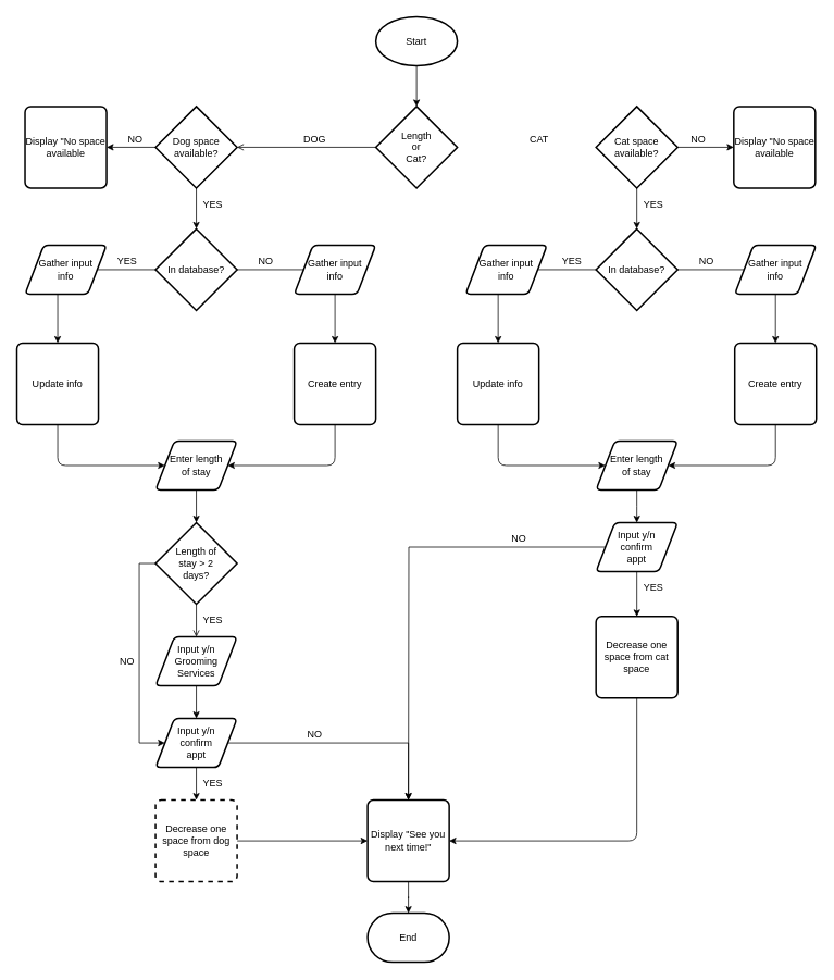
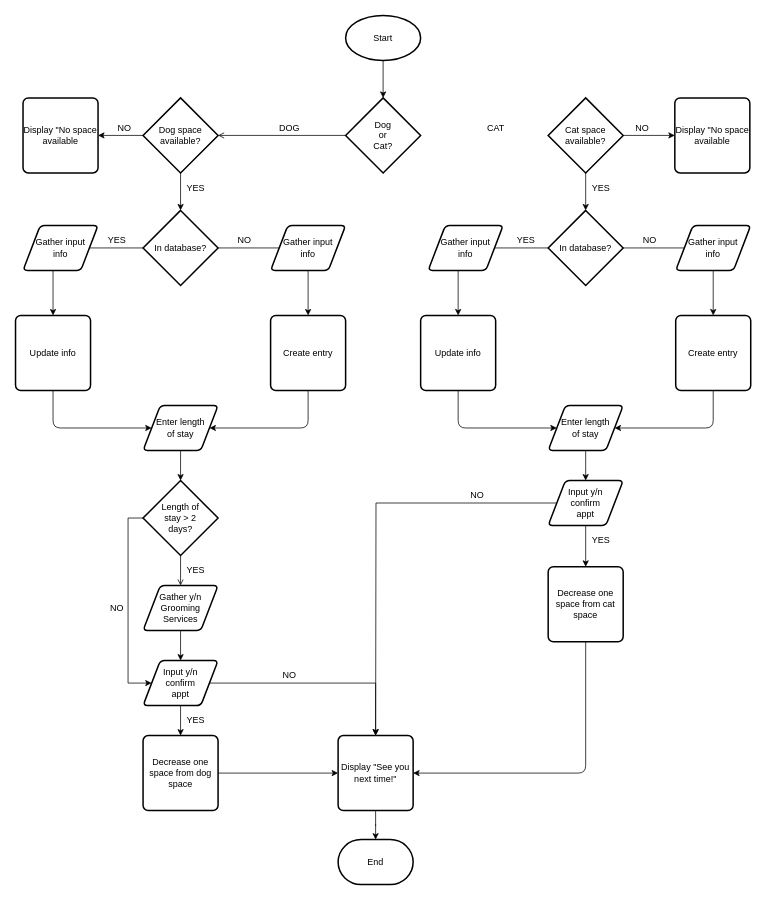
  <mxCell id="0" />
  <mxCell id="1" parent="0" />
  <mxCell id="2" value="Start" style="strokeWidth=2;html=1;shape=mxgraph.flowchart.start_1;whiteSpace=wrap;" vertex="1" parent="1"><mxGeometry x="460" y="20" width="100" height="60" as="geometry" /></mxCell>
- <mxCell id="3" value="Length&lt;br&gt;or&lt;br&gt;Cat?" style="strokeWidth=2;html=1;shape=mxgraph.flowchart.decision;whiteSpace=wrap;" vertex="1" parent="1"><mxGeometry x="460" y="130" width="100" height="100" as="geometry" /></mxCell>
+ <mxCell id="3" value="Dog&lt;br&gt;or&lt;br&gt;Cat?" style="strokeWidth=2;html=1;shape=mxgraph.flowchart.decision;whiteSpace=wrap;" vertex="1" parent="1"><mxGeometry x="460" y="130" width="100" height="100" as="geometry" /></mxCell>
  <mxCell id="4" value="" style="edgeStyle=orthogonalEdgeStyle;rounded=0;orthogonalLoop=1;jettySize=auto;html=1;" edge="1" parent="1" source="5" target="62"><mxGeometry relative="1" as="geometry" /></mxCell>
  <mxCell id="5" value="Dog space&lt;br&gt;available?" style="strokeWidth=2;html=1;shape=mxgraph.flowchart.decision;whiteSpace=wrap;" vertex="1" parent="1"><mxGeometry x="190" y="130" width="100" height="100" as="geometry" /></mxCell>
  <mxCell id="6" value="" style="edgeStyle=orthogonalEdgeStyle;rounded=0;orthogonalLoop=1;jettySize=auto;html=1;" edge="1" parent="1" source="7" target="63"><mxGeometry relative="1" as="geometry" /></mxCell>
  <mxCell id="7" value="Cat space&lt;br&gt;available?" style="strokeWidth=2;html=1;shape=mxgraph.flowchart.decision;whiteSpace=wrap;" vertex="1" parent="1"><mxGeometry x="730" y="130" width="100" height="100" as="geometry" /></mxCell>
  <mxCell id="8" value="In database?" style="strokeWidth=2;html=1;shape=mxgraph.flowchart.decision;whiteSpace=wrap;" vertex="1" parent="1"><mxGeometry x="190" y="280" width="100" height="100" as="geometry" /></mxCell>
  <mxCell id="9" value="Update info" style="rounded=1;whiteSpace=wrap;html=1;absoluteArcSize=1;arcSize=14;strokeWidth=2;" vertex="1" parent="1"><mxGeometry x="20" y="420" width="100" height="100" as="geometry" /></mxCell>
  <mxCell id="10" value="" style="endArrow=open;html=1;exitX=0;exitY=0.5;exitDx=0;exitDy=0;exitPerimeter=0;entryX=1;entryY=0.5;entryDx=0;entryDy=0;entryPerimeter=0;" edge="1" parent="1" source="3" target="5"><mxGeometry width="50" height="50" relative="1" as="geometry"><mxPoint x="290" y="600" as="sourcePoint" /><mxPoint x="340" y="550" as="targetPoint" /></mxGeometry></mxCell>
  <mxCell id="11" value="Create entry" style="rounded=1;whiteSpace=wrap;html=1;absoluteArcSize=1;arcSize=14;strokeWidth=2;" vertex="1" parent="1"><mxGeometry x="360" y="420" width="100" height="100" as="geometry" /></mxCell>
  <mxCell id="12" value="" style="endArrow=classic;html=1;exitX=0.5;exitY=1;exitDx=0;exitDy=0;exitPerimeter=0;" edge="1" parent="1" source="2" target="3"><mxGeometry width="50" height="50" relative="1" as="geometry"><mxPoint x="290" y="570" as="sourcePoint" /><mxPoint x="340" y="520" as="targetPoint" /></mxGeometry></mxCell>
  <mxCell id="13" value="" style="endArrow=classic;html=1;exitX=0;exitY=0.5;exitDx=0;exitDy=0;exitPerimeter=0;entryX=0.5;entryY=0;entryDx=0;entryDy=0;" edge="1" parent="1" source="8" target="9"><mxGeometry width="50" height="50" relative="1" as="geometry"><mxPoint x="20" y="660" as="sourcePoint" /><mxPoint x="385" y="410" as="targetPoint" /><Array as="points"><mxPoint x="70" y="330" /></Array></mxGeometry></mxCell>
  <mxCell id="14" value="" style="edgeStyle=orthogonalEdgeStyle;rounded=0;orthogonalLoop=1;jettySize=auto;html=1;" edge="1" parent="1" source="15" target="20"><mxGeometry relative="1" as="geometry" /></mxCell>
  <mxCell id="15" value="Enter length&lt;br&gt;of stay" style="shape=parallelogram;html=1;strokeWidth=2;perimeter=parallelogramPerimeter;whiteSpace=wrap;rounded=1;arcSize=12;size=0.23;" vertex="1" parent="1"><mxGeometry x="190" y="540" width="100" height="60" as="geometry" /></mxCell>
  <mxCell id="16" value="" style="endArrow=classic;html=1;exitX=0.5;exitY=1;exitDx=0;exitDy=0;entryX=0;entryY=0.5;entryDx=0;entryDy=0;" edge="1" parent="1" source="9" target="15"><mxGeometry width="50" height="50" relative="1" as="geometry"><mxPoint x="20" y="590" as="sourcePoint" /><mxPoint x="70" y="540" as="targetPoint" /><Array as="points"><mxPoint x="70" y="570" /></Array></mxGeometry></mxCell>
  <mxCell id="17" value="" style="endArrow=classic;html=1;exitX=0.5;exitY=1;exitDx=0;exitDy=0;entryX=1;entryY=0.5;entryDx=0;entryDy=0;" edge="1" parent="1" source="11" target="15"><mxGeometry width="50" height="50" relative="1" as="geometry"><mxPoint x="20" y="590" as="sourcePoint" /><mxPoint x="70" y="540" as="targetPoint" /><Array as="points"><mxPoint x="410" y="570" /></Array></mxGeometry></mxCell>
  <mxCell id="18" value="" style="edgeStyle=orthogonalEdgeStyle;rounded=0;orthogonalLoop=1;jettySize=auto;html=1;endArrow=open;" edge="1" parent="1" source="20" target="22"><mxGeometry relative="1" as="geometry" /></mxCell>
  <mxCell id="19" style="edgeStyle=orthogonalEdgeStyle;rounded=0;orthogonalLoop=1;jettySize=auto;html=1;entryX=0;entryY=0.5;entryDx=0;entryDy=0;exitX=0;exitY=0.5;exitDx=0;exitDy=0;exitPerimeter=0;" edge="1" parent="1" source="20" target="25"><mxGeometry relative="1" as="geometry"><mxPoint x="170" y="920" as="targetPoint" /><Array as="points"><mxPoint x="170" y="690" /><mxPoint x="170" y="910" /></Array></mxGeometry></mxCell>
  <mxCell id="20" value="Length of&lt;br&gt;stay &amp;gt; 2&lt;br&gt;days?" style="strokeWidth=2;html=1;shape=mxgraph.flowchart.decision;whiteSpace=wrap;" vertex="1" parent="1"><mxGeometry x="190" y="640" width="100" height="100" as="geometry" /></mxCell>
  <mxCell id="21" value="" style="edgeStyle=orthogonalEdgeStyle;rounded=0;orthogonalLoop=1;jettySize=auto;html=1;" edge="1" parent="1" source="22" target="25"><mxGeometry relative="1" as="geometry" /></mxCell>
- <mxCell id="22" value="Input y/n&lt;br&gt;Grooming&lt;br&gt;Services" style="shape=parallelogram;html=1;strokeWidth=2;perimeter=parallelogramPerimeter;whiteSpace=wrap;rounded=1;arcSize=12;size=0.23;" vertex="1" parent="1"><mxGeometry x="190" y="780" width="100" height="60" as="geometry" /></mxCell>
+ <mxCell id="22" value="Gather y/n&lt;br&gt;Grooming&lt;br&gt;Services" style="shape=parallelogram;html=1;strokeWidth=2;perimeter=parallelogramPerimeter;whiteSpace=wrap;rounded=1;arcSize=12;size=0.23;" vertex="1" parent="1"><mxGeometry x="190" y="780" width="100" height="60" as="geometry" /></mxCell>
  <mxCell id="23" value="" style="edgeStyle=orthogonalEdgeStyle;rounded=0;orthogonalLoop=1;jettySize=auto;html=1;" edge="1" parent="1" source="25" target="27"><mxGeometry relative="1" as="geometry" /></mxCell>
  <mxCell id="24" style="edgeStyle=orthogonalEdgeStyle;rounded=0;orthogonalLoop=1;jettySize=auto;html=1;entryX=0.5;entryY=0;entryDx=0;entryDy=0;" edge="1" parent="1" source="25" target="49"><mxGeometry relative="1" as="geometry" /></mxCell>
  <mxCell id="25" value="Input y/n&lt;br&gt;confirm&lt;br&gt;appt" style="shape=parallelogram;html=1;strokeWidth=2;perimeter=parallelogramPerimeter;whiteSpace=wrap;rounded=1;arcSize=12;size=0.23;" vertex="1" parent="1"><mxGeometry x="190" y="880" width="100" height="60" as="geometry" /></mxCell>
  <mxCell id="26" style="edgeStyle=orthogonalEdgeStyle;rounded=0;orthogonalLoop=1;jettySize=auto;html=1;" edge="1" parent="1" source="27" target="49"><mxGeometry relative="1" as="geometry" /></mxCell>
- <mxCell id="27" value="Decrease one space from dog space" style="rounded=1;whiteSpace=wrap;html=1;absoluteArcSize=1;arcSize=14;strokeWidth=2;dashed=1;" vertex="1" parent="1"><mxGeometry x="190" y="980" width="100" height="100" as="geometry" /></mxCell>
+ <mxCell id="27" value="Decrease one space from dog space" style="rounded=1;whiteSpace=wrap;html=1;absoluteArcSize=1;arcSize=14;strokeWidth=2;" vertex="1" parent="1"><mxGeometry x="190" y="980" width="100" height="100" as="geometry" /></mxCell>
  <mxCell id="28" value="" style="endArrow=classic;html=1;exitX=0.5;exitY=1;exitDx=0;exitDy=0;exitPerimeter=0;entryX=0.5;entryY=0;entryDx=0;entryDy=0;entryPerimeter=0;" edge="1" parent="1" source="5" target="8"><mxGeometry width="50" height="50" relative="1" as="geometry"><mxPoint x="20" y="1210" as="sourcePoint" /><mxPoint x="70" y="1160" as="targetPoint" /></mxGeometry></mxCell>
  <mxCell id="29" value="" style="endArrow=classic;html=1;exitX=0.5;exitY=1;exitDx=0;exitDy=0;exitPerimeter=0;" edge="1" parent="1" source="7"><mxGeometry width="50" height="50" relative="1" as="geometry"><mxPoint x="20" y="1210" as="sourcePoint" /><mxPoint x="780" y="280" as="targetPoint" /></mxGeometry></mxCell>
  <mxCell id="30" value="Gather input&lt;br&gt;info" style="shape=parallelogram;html=1;strokeWidth=2;perimeter=parallelogramPerimeter;whiteSpace=wrap;rounded=1;arcSize=12;size=0.23;" vertex="1" parent="1"><mxGeometry x="30" y="300" width="100" height="60" as="geometry" /></mxCell>
  <mxCell id="31" value="" style="endArrow=classic;html=1;entryX=0.5;entryY=0;entryDx=0;entryDy=0;exitX=1;exitY=0.5;exitDx=0;exitDy=0;exitPerimeter=0;" edge="1" parent="1" source="8" target="11"><mxGeometry width="50" height="50" relative="1" as="geometry"><mxPoint x="290" y="340" as="sourcePoint" /><mxPoint x="70" y="1060" as="targetPoint" /><Array as="points"><mxPoint x="410" y="330" /></Array></mxGeometry></mxCell>
  <mxCell id="32" value="Gather input&lt;br&gt;info" style="shape=parallelogram;html=1;strokeWidth=2;perimeter=parallelogramPerimeter;whiteSpace=wrap;rounded=1;arcSize=12;size=0.23;" vertex="1" parent="1"><mxGeometry x="360" y="300" width="100" height="60" as="geometry" /></mxCell>
  <mxCell id="33" value="In database?" style="strokeWidth=2;html=1;shape=mxgraph.flowchart.decision;whiteSpace=wrap;" vertex="1" parent="1"><mxGeometry x="730" y="280" width="100" height="100" as="geometry" /></mxCell>
  <mxCell id="34" value="Update info" style="rounded=1;whiteSpace=wrap;html=1;absoluteArcSize=1;arcSize=14;strokeWidth=2;" vertex="1" parent="1"><mxGeometry x="560" y="420" width="100" height="100" as="geometry" /></mxCell>
  <mxCell id="35" value="Create entry" style="rounded=1;whiteSpace=wrap;html=1;absoluteArcSize=1;arcSize=14;strokeWidth=2;" vertex="1" parent="1"><mxGeometry x="900" y="420" width="100" height="100" as="geometry" /></mxCell>
  <mxCell id="36" value="" style="endArrow=classic;html=1;exitX=0;exitY=0.5;exitDx=0;exitDy=0;exitPerimeter=0;entryX=0.5;entryY=0;entryDx=0;entryDy=0;" edge="1" parent="1" source="33" target="34"><mxGeometry width="50" height="50" relative="1" as="geometry"><mxPoint x="560" y="660" as="sourcePoint" /><mxPoint x="925" y="410" as="targetPoint" /><Array as="points"><mxPoint x="610" y="330" /></Array></mxGeometry></mxCell>
  <mxCell id="37" value="" style="edgeStyle=orthogonalEdgeStyle;rounded=0;orthogonalLoop=1;jettySize=auto;html=1;" edge="1" parent="1" source="38"><mxGeometry relative="1" as="geometry"><mxPoint x="780" y="640" as="targetPoint" /></mxGeometry></mxCell>
  <mxCell id="38" value="Enter length&lt;br&gt;of stay" style="shape=parallelogram;html=1;strokeWidth=2;perimeter=parallelogramPerimeter;whiteSpace=wrap;rounded=1;arcSize=12;size=0.23;" vertex="1" parent="1"><mxGeometry x="730" y="540" width="100" height="60" as="geometry" /></mxCell>
  <mxCell id="39" value="" style="endArrow=classic;html=1;exitX=0.5;exitY=1;exitDx=0;exitDy=0;entryX=0;entryY=0.5;entryDx=0;entryDy=0;" edge="1" parent="1" source="34" target="38"><mxGeometry width="50" height="50" relative="1" as="geometry"><mxPoint x="560" y="590" as="sourcePoint" /><mxPoint x="610" y="540" as="targetPoint" /><Array as="points"><mxPoint x="610" y="570" /></Array></mxGeometry></mxCell>
  <mxCell id="40" value="" style="endArrow=classic;html=1;exitX=0.5;exitY=1;exitDx=0;exitDy=0;entryX=1;entryY=0.5;entryDx=0;entryDy=0;" edge="1" parent="1" source="35" target="38"><mxGeometry width="50" height="50" relative="1" as="geometry"><mxPoint x="560" y="590" as="sourcePoint" /><mxPoint x="610" y="540" as="targetPoint" /><Array as="points"><mxPoint x="950" y="570" /></Array></mxGeometry></mxCell>
  <mxCell id="41" value="" style="edgeStyle=orthogonalEdgeStyle;rounded=0;orthogonalLoop=1;jettySize=auto;html=1;" edge="1" parent="1" source="43" target="44"><mxGeometry relative="1" as="geometry" /></mxCell>
  <mxCell id="42" style="edgeStyle=orthogonalEdgeStyle;rounded=0;orthogonalLoop=1;jettySize=auto;html=1;" edge="1" parent="1" source="43"><mxGeometry relative="1" as="geometry"><mxPoint x="500" y="980" as="targetPoint" /></mxGeometry></mxCell>
  <mxCell id="43" value="Input y/n&lt;br&gt;confirm&lt;br&gt;appt" style="shape=parallelogram;html=1;strokeWidth=2;perimeter=parallelogramPerimeter;whiteSpace=wrap;rounded=1;arcSize=12;size=0.23;" vertex="1" parent="1"><mxGeometry x="730" y="640" width="100" height="60" as="geometry" /></mxCell>
  <mxCell id="44" value="Decrease one space from cat space" style="rounded=1;whiteSpace=wrap;html=1;absoluteArcSize=1;arcSize=14;strokeWidth=2;" vertex="1" parent="1"><mxGeometry x="730" y="755" width="100" height="100" as="geometry" /></mxCell>
  <mxCell id="45" value="Gather input&lt;br&gt;info" style="shape=parallelogram;html=1;strokeWidth=2;perimeter=parallelogramPerimeter;whiteSpace=wrap;rounded=1;arcSize=12;size=0.23;" vertex="1" parent="1"><mxGeometry x="570" y="300" width="100" height="60" as="geometry" /></mxCell>
  <mxCell id="46" value="" style="endArrow=classic;html=1;entryX=0.5;entryY=0;entryDx=0;entryDy=0;exitX=1;exitY=0.5;exitDx=0;exitDy=0;exitPerimeter=0;" edge="1" parent="1" source="33" target="35"><mxGeometry width="50" height="50" relative="1" as="geometry"><mxPoint x="830" y="340" as="sourcePoint" /><mxPoint x="610" y="1060" as="targetPoint" /><Array as="points"><mxPoint x="950" y="330" /></Array></mxGeometry></mxCell>
  <mxCell id="47" value="Gather input&lt;br&gt;info" style="shape=parallelogram;html=1;strokeWidth=2;perimeter=parallelogramPerimeter;whiteSpace=wrap;rounded=1;arcSize=12;size=0.23;" vertex="1" parent="1"><mxGeometry x="900" y="300" width="100" height="60" as="geometry" /></mxCell>
  <mxCell id="48" value="" style="edgeStyle=orthogonalEdgeStyle;rounded=0;orthogonalLoop=1;jettySize=auto;html=1;" edge="1" parent="1" source="49" target="51"><mxGeometry relative="1" as="geometry" /></mxCell>
  <mxCell id="49" value="Display &quot;See you&lt;br&gt;next time!&quot;" style="rounded=1;whiteSpace=wrap;html=1;absoluteArcSize=1;arcSize=14;strokeWidth=2;" vertex="1" parent="1"><mxGeometry x="450" y="980" width="100" height="100" as="geometry" /></mxCell>
  <mxCell id="50" value="" style="endArrow=classic;html=1;exitX=0.5;exitY=1;exitDx=0;exitDy=0;entryX=1;entryY=0.5;entryDx=0;entryDy=0;" edge="1" parent="1" source="44" target="49"><mxGeometry width="50" height="50" relative="1" as="geometry"><mxPoint x="20" y="1150" as="sourcePoint" /><mxPoint x="70" y="1100" as="targetPoint" /><Array as="points"><mxPoint x="780" y="1030" /></Array></mxGeometry></mxCell>
  <mxCell id="51" value="End" style="strokeWidth=2;html=1;shape=mxgraph.flowchart.terminator;whiteSpace=wrap;" vertex="1" parent="1"><mxGeometry x="450" y="1118.65" width="100" height="60" as="geometry" /></mxCell>
  <mxCell id="52" value="YES" style="text;html=1;align=center;verticalAlign=middle;resizable=0;points=[];autosize=1;" vertex="1" parent="1"><mxGeometry x="240" y="950" width="40" height="20" as="geometry" /></mxCell>
  <mxCell id="53" value="YES" style="text;html=1;align=center;verticalAlign=middle;resizable=0;points=[];autosize=1;" vertex="1" parent="1"><mxGeometry x="240" y="750" width="40" height="20" as="geometry" /></mxCell>
  <mxCell id="54" value="NO" style="text;html=1;align=center;verticalAlign=middle;resizable=0;points=[];autosize=1;" vertex="1" parent="1"><mxGeometry x="140" y="800" width="30" height="20" as="geometry" /></mxCell>
  <mxCell id="55" value="NO" style="text;html=1;align=center;verticalAlign=middle;resizable=0;points=[];autosize=1;" vertex="1" parent="1"><mxGeometry x="370" y="890" width="30" height="20" as="geometry" /></mxCell>
  <mxCell id="56" value="NO" style="text;html=1;align=center;verticalAlign=middle;resizable=0;points=[];autosize=1;" vertex="1" parent="1"><mxGeometry x="620" y="650" width="30" height="20" as="geometry" /></mxCell>
  <mxCell id="57" value="YES" style="text;html=1;align=center;verticalAlign=middle;resizable=0;points=[];autosize=1;" vertex="1" parent="1"><mxGeometry x="780" y="710" width="40" height="20" as="geometry" /></mxCell>
  <mxCell id="58" value="YES" style="text;html=1;align=center;verticalAlign=middle;resizable=0;points=[];autosize=1;" vertex="1" parent="1"><mxGeometry x="135" y="310" width="40" height="20" as="geometry" /></mxCell>
  <mxCell id="59" value="YES" style="text;html=1;align=center;verticalAlign=middle;resizable=0;points=[];autosize=1;" vertex="1" parent="1"><mxGeometry x="680" y="310" width="40" height="20" as="geometry" /></mxCell>
  <mxCell id="60" value="YES" style="text;html=1;align=center;verticalAlign=middle;resizable=0;points=[];autosize=1;" vertex="1" parent="1"><mxGeometry x="240" y="240" width="40" height="20" as="geometry" /></mxCell>
  <mxCell id="61" value="YES" style="text;html=1;align=center;verticalAlign=middle;resizable=0;points=[];autosize=1;" vertex="1" parent="1"><mxGeometry x="780" y="240" width="40" height="20" as="geometry" /></mxCell>
  <mxCell id="62" value="Display &quot;No space available" style="rounded=1;whiteSpace=wrap;html=1;absoluteArcSize=1;arcSize=14;strokeWidth=2;" vertex="1" parent="1"><mxGeometry x="30" y="130" width="100" height="100" as="geometry" /></mxCell>
  <mxCell id="63" value="Display &quot;No space available" style="rounded=1;whiteSpace=wrap;html=1;absoluteArcSize=1;arcSize=14;strokeWidth=2;" vertex="1" parent="1"><mxGeometry x="898.82" y="130" width="100" height="100" as="geometry" /></mxCell>
  <mxCell id="64" value="NO" style="text;html=1;align=center;verticalAlign=middle;resizable=0;points=[];autosize=1;" vertex="1" parent="1"><mxGeometry x="840" y="160" width="30" height="20" as="geometry" /></mxCell>
  <mxCell id="65" value="NO" style="text;html=1;align=center;verticalAlign=middle;resizable=0;points=[];autosize=1;" vertex="1" parent="1"><mxGeometry x="149.71" y="160" width="30" height="20" as="geometry" /></mxCell>
  <mxCell id="66" value="DOG" style="text;html=1;align=center;verticalAlign=middle;resizable=0;points=[];autosize=1;" vertex="1" parent="1"><mxGeometry x="365" y="160" width="40" height="20" as="geometry" /></mxCell>
  <mxCell id="67" value="CAT" style="text;html=1;align=center;verticalAlign=middle;resizable=0;points=[];autosize=1;" vertex="1" parent="1"><mxGeometry x="640" y="160" width="40" height="20" as="geometry" /></mxCell>
  <mxCell id="68" value="NO" style="text;html=1;align=center;verticalAlign=middle;resizable=0;points=[];autosize=1;" vertex="1" parent="1"><mxGeometry x="310" y="310" width="30" height="20" as="geometry" /></mxCell>
  <mxCell id="69" value="NO" style="text;html=1;align=center;verticalAlign=middle;resizable=0;points=[];autosize=1;" vertex="1" parent="1"><mxGeometry x="850" y="310" width="30" height="20" as="geometry" /></mxCell>
